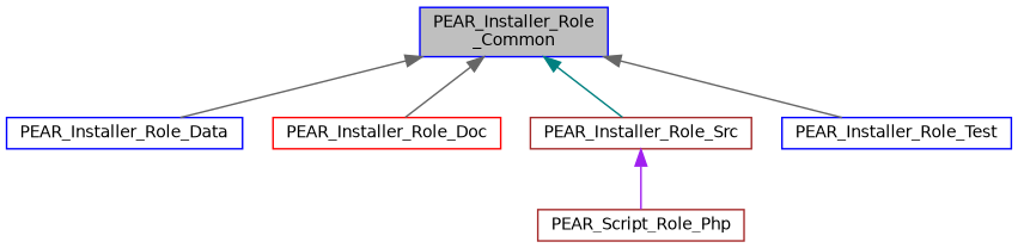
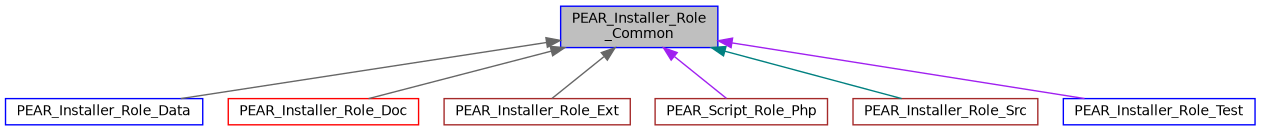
  digraph {
    rankdir=TB
    node [color=blue fillcolor=white fontname=Helvetica fontsize=10 shape=record style=filled]
    edge [color=gray40 dir=back fontname=Helvetica fontsize=10 labelfontname=Helvetica labelfontsize=10 style=solid]
    n1 [fillcolor=grey75 fontcolor=black height=0.2 label="PEAR_Installer_Role\l_Common" width=0.4]
    n2 [height=0.2 label=PEAR_Installer_Role_Data width=0.4]
    n3 [color=red height=0.2 label=PEAR_Installer_Role_Doc width=0.4]
+   n4 [color=brown height=0.2 label=PEAR_Installer_Role_Ext width=0.4]
    n5 [color=brown height=0.2 label=PEAR_Script_Role_Php width=0.4]
    n6 [color=brown height=0.2 label=PEAR_Installer_Role_Src width=0.4]
    n7 [height=0.2 label=PEAR_Installer_Role_Test width=0.4]
    n1 -> n2
    n1 -> n3
-   n6 -> n5 [color=purple]
+   n1 -> n4
+   n1 -> n5 [color=purple]
    n1 -> n6 [color=teal]
-   n1 -> n7
+   n1 -> n7 [color=purple]
  }
